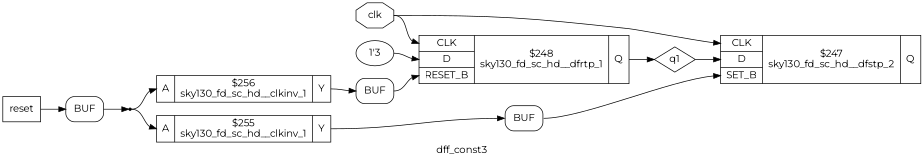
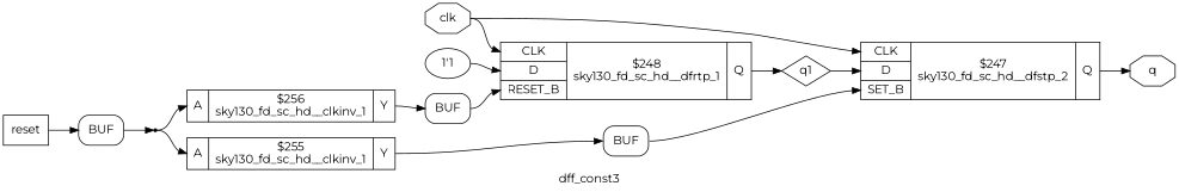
  digraph {
    fontname=Montserrat
    label=dff_const3
    rankdir=LR
    remincross=true
    node [fontname=Montserrat shape=record]
    edge [color=black fontcolor=black fontname=Montserrat headport=w tailport=e]
    n6 [color=black fontcolor=black label=clk shape=octagon]
    c18 [label="{{<p14> CLK|<p15> D|<p16> SET_B}|$247\nsky130_fd_sc_hd__dfstp_2|{<p17> Q}}"]
    c20 [label="{{<p14> CLK|<p15> D|<p19> RESET_B}|$248\nsky130_fd_sc_hd__dfrtp_1|{<p17> Q}}"]
+   n7 [color=black fontcolor=black label=q shape=octagon]
    n8 [color=black fontcolor=black label=q1 shape=diamond]
    n9 [color=black fontcolor=black label=reset shape=box]
    x1 [label=BUF shape=box style=rounded]
    n3 [shape=point]
    c12 [label="{{<p10> A}|$255\nsky130_fd_sc_hd__clkinv_1|{<p11> Y}}"]
    x2 [label=BUF shape=box style=rounded]
    c13 [label="{{<p10> A}|$256\nsky130_fd_sc_hd__clkinv_1|{<p11> Y}}"]
    x3 [label=BUF shape=box style=rounded]
-   v0 [label="1'3" shape=""]
+   v0 [label="1'1" shape=""]
    n6 -> c18 [headport="p14:w"]
    n6 -> c20 [headport="p14:w"]
+   c18 -> n7 [tailport="p17:e"]
    c20 -> n8 [tailport="p17:e"]
    n8 -> c18 [headport="p15:w"]
    n9 -> x1
    x1 -> n3
    n3 -> c12 [headport="p10:w"]
    n3 -> c13 [headport="p10:w"]
    c12 -> x2 [tailport="p11:e"]
    x2 -> c18 [headport="p16:w"]
    c13 -> x3 [tailport="p11:e"]
    x3 -> c20 [headport="p19:w"]
    v0 -> c20 [headport="p15:w"]
  }
